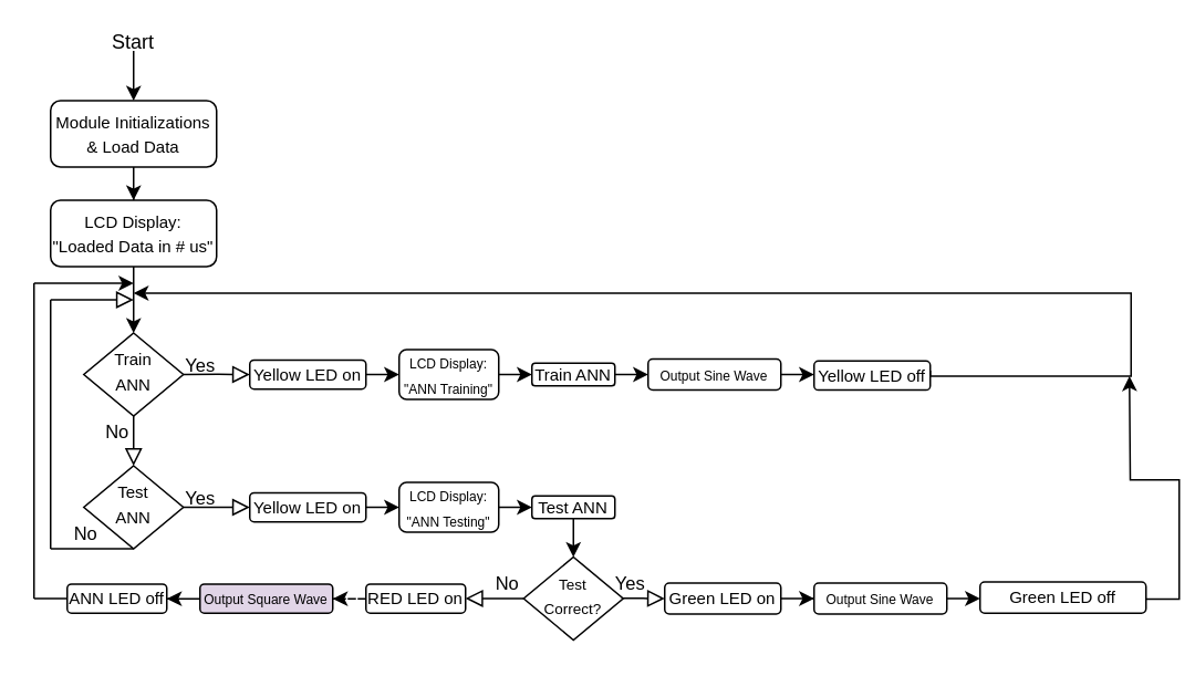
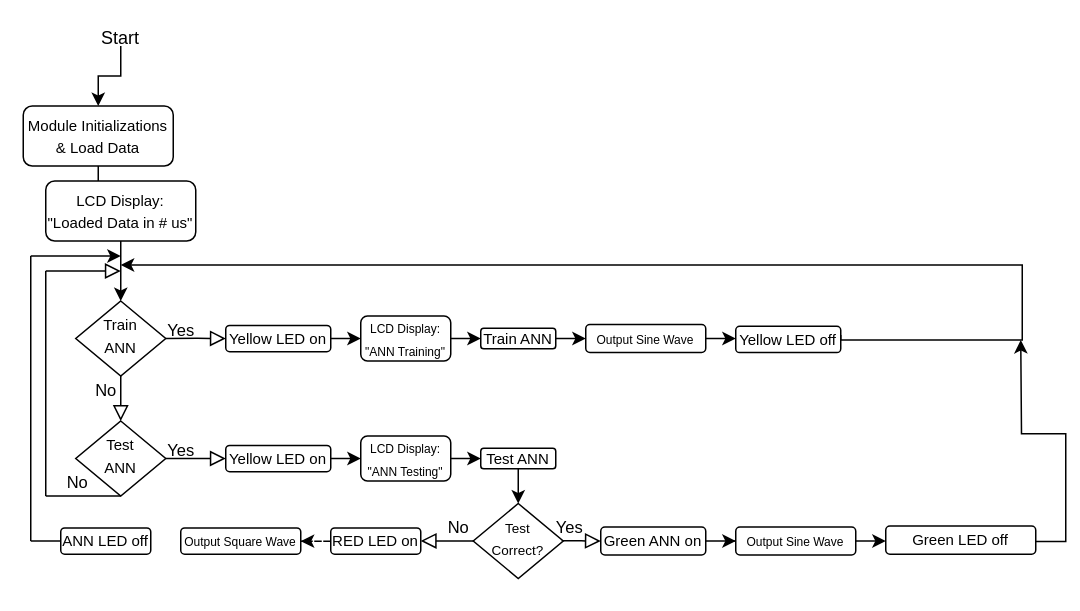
  <mxCell id="0" />
  <mxCell id="1" parent="0" />
  <mxCell id="2" value="" style="edgeStyle=orthogonalEdgeStyle;rounded=0;orthogonalLoop=1;jettySize=auto;html=1;" edge="1" parent="1" source="3" target="20"><mxGeometry relative="1" as="geometry" /></mxCell>
- <mxCell id="3" value="&lt;font style=&quot;font-size: 10px;&quot;&gt;Module Initializations &amp;amp; Load Data&lt;/font&gt;" style="rounded=1;whiteSpace=wrap;html=1;fontSize=12;glass=0;strokeWidth=1;shadow=0;" parent="1" vertex="1"><mxGeometry x="30" y="60" width="100" height="40" as="geometry" /></mxCell>
+ <mxCell id="3" value="&lt;font style=&quot;font-size: 10px;&quot;&gt;Module Initializations &amp;amp; Load Data&lt;/font&gt;" style="rounded=1;whiteSpace=wrap;html=1;fontSize=12;glass=0;strokeWidth=1;shadow=0;" parent="1" vertex="1"><mxGeometry x="15" y="70" width="100" height="40" as="geometry" /></mxCell>
  <mxCell id="4" value="No" style="rounded=0;html=1;jettySize=auto;orthogonalLoop=1;fontSize=11;endArrow=block;endFill=0;endSize=8;strokeWidth=1;shadow=0;labelBackgroundColor=none;edgeStyle=orthogonalEdgeStyle;" parent="1" source="6" edge="1"><mxGeometry x="-0.345" y="-10" relative="1" as="geometry"><mxPoint as="offset" /><mxPoint x="80" y="280" as="targetPoint" /></mxGeometry></mxCell>
  <mxCell id="5" value="Yes" style="edgeStyle=orthogonalEdgeStyle;rounded=0;html=1;jettySize=auto;orthogonalLoop=1;fontSize=11;endArrow=block;endFill=0;endSize=8;strokeWidth=1;shadow=0;labelBackgroundColor=none;entryX=0;entryY=0.5;entryDx=0;entryDy=0;" parent="1" target="8" edge="1"><mxGeometry x="-0.5" y="5" relative="1" as="geometry"><mxPoint as="offset" /><mxPoint x="110" y="224.92" as="sourcePoint" /><mxPoint x="140" y="224.92" as="targetPoint" /><Array as="points"><mxPoint x="131" y="225" /></Array></mxGeometry></mxCell>
  <mxCell id="6" value="&lt;font style=&quot;font-size: 10px;&quot;&gt;Train&lt;/font&gt;&lt;div&gt;&lt;font style=&quot;font-size: 10px;&quot;&gt;ANN&lt;/font&gt;&lt;/div&gt;" style="rhombus;whiteSpace=wrap;html=1;shadow=0;fontFamily=Helvetica;fontSize=12;align=center;strokeWidth=1;spacing=6;spacingTop=-4;" parent="1" vertex="1"><mxGeometry x="50" y="200" width="60" height="50" as="geometry" /></mxCell>
  <mxCell id="7" style="edgeStyle=orthogonalEdgeStyle;rounded=0;orthogonalLoop=1;jettySize=auto;html=1;exitX=1;exitY=0.5;exitDx=0;exitDy=0;entryX=0;entryY=0.5;entryDx=0;entryDy=0;" edge="1" parent="1" source="8" target="22"><mxGeometry relative="1" as="geometry" /></mxCell>
  <mxCell id="8" value="&lt;font style=&quot;font-size: 10px;&quot;&gt;Yellow LED on&lt;/font&gt;" style="rounded=1;whiteSpace=wrap;html=1;fontSize=12;glass=0;strokeWidth=1;shadow=0;" parent="1" vertex="1"><mxGeometry x="150" y="216.25" width="70" height="17.5" as="geometry" /></mxCell>
  <mxCell id="9" style="edgeStyle=orthogonalEdgeStyle;rounded=0;orthogonalLoop=1;jettySize=auto;html=1;exitX=0.5;exitY=1;exitDx=0;exitDy=0;" edge="1" parent="1" source="10" target="3"><mxGeometry relative="1" as="geometry" /></mxCell>
  <mxCell id="10" value="Start" style="text;html=1;align=center;verticalAlign=middle;whiteSpace=wrap;rounded=0;" vertex="1" parent="1"><mxGeometry x="65" y="20" width="30" height="10" as="geometry" /></mxCell>
  <mxCell id="11" value="&lt;font style=&quot;font-size: 10px;&quot;&gt;Test&lt;/font&gt;&lt;div&gt;&lt;font style=&quot;font-size: 10px;&quot;&gt;ANN&lt;/font&gt;&lt;/div&gt;" style="rhombus;whiteSpace=wrap;html=1;shadow=0;fontFamily=Helvetica;fontSize=12;align=center;strokeWidth=1;spacing=6;spacingTop=-4;" vertex="1" parent="1"><mxGeometry x="50" y="280" width="60" height="50" as="geometry" /></mxCell>
  <mxCell id="12" value="" style="endArrow=none;html=1;rounded=0;" edge="1" parent="1"><mxGeometry width="50" height="50" relative="1" as="geometry"><mxPoint x="30" y="330" as="sourcePoint" /><mxPoint x="30" y="180" as="targetPoint" /></mxGeometry></mxCell>
  <mxCell id="13" value="" style="endArrow=none;html=1;rounded=0;entryX=0.5;entryY=1;entryDx=0;entryDy=0;" edge="1" parent="1" target="11"><mxGeometry width="50" height="50" relative="1" as="geometry"><mxPoint x="30" y="330" as="sourcePoint" /><mxPoint x="40" y="190" as="targetPoint" /></mxGeometry></mxCell>
  <mxCell id="14" value="No" style="edgeLabel;html=1;align=center;verticalAlign=middle;resizable=0;points=[];" vertex="1" connectable="0" parent="13"><mxGeometry x="-0.01" relative="1" as="geometry"><mxPoint x="-5" y="-10" as="offset" /></mxGeometry></mxCell>
  <mxCell id="15" value="" style="rounded=0;html=1;jettySize=auto;orthogonalLoop=1;fontSize=11;endArrow=block;endFill=0;endSize=8;strokeWidth=1;shadow=0;labelBackgroundColor=none;edgeStyle=orthogonalEdgeStyle;" edge="1" parent="1"><mxGeometry relative="1" as="geometry"><mxPoint x="30" y="180" as="sourcePoint" /><mxPoint x="80" y="180" as="targetPoint" /></mxGeometry></mxCell>
  <mxCell id="16" style="edgeStyle=orthogonalEdgeStyle;rounded=0;orthogonalLoop=1;jettySize=auto;html=1;exitX=1;exitY=0.5;exitDx=0;exitDy=0;entryX=0;entryY=0.5;entryDx=0;entryDy=0;" edge="1" parent="1" source="17" target="26"><mxGeometry relative="1" as="geometry" /></mxCell>
  <mxCell id="17" value="&lt;font style=&quot;font-size: 10px;&quot;&gt;Yellow LED on&lt;/font&gt;" style="rounded=1;whiteSpace=wrap;html=1;fontSize=12;glass=0;strokeWidth=1;shadow=0;" vertex="1" parent="1"><mxGeometry x="150" y="296.25" width="70" height="17.5" as="geometry" /></mxCell>
  <mxCell id="18" value="Yes" style="edgeStyle=orthogonalEdgeStyle;rounded=0;html=1;jettySize=auto;orthogonalLoop=1;fontSize=11;endArrow=block;endFill=0;endSize=8;strokeWidth=1;shadow=0;labelBackgroundColor=none;entryX=0;entryY=0.5;entryDx=0;entryDy=0;" edge="1" parent="1"><mxGeometry x="-0.5" y="5" relative="1" as="geometry"><mxPoint as="offset" /><mxPoint x="110" y="304.95" as="sourcePoint" /><mxPoint x="150" y="305.03" as="targetPoint" /><Array as="points"><mxPoint x="131" y="305.03" /></Array></mxGeometry></mxCell>
  <mxCell id="19" value="" style="edgeStyle=orthogonalEdgeStyle;rounded=0;orthogonalLoop=1;jettySize=auto;html=1;" edge="1" parent="1" source="20" target="6"><mxGeometry relative="1" as="geometry" /></mxCell>
  <mxCell id="20" value="&lt;font style=&quot;font-size: 10px;&quot;&gt;LCD Display:&lt;/font&gt;&lt;div&gt;&lt;font style=&quot;font-size: 10px;&quot;&gt;&quot;Loaded Data in # us&quot;&lt;/font&gt;&lt;/div&gt;" style="rounded=1;whiteSpace=wrap;html=1;fontSize=12;glass=0;strokeWidth=1;shadow=0;" vertex="1" parent="1"><mxGeometry x="30" y="120" width="100" height="40" as="geometry" /></mxCell>
  <mxCell id="21" style="edgeStyle=orthogonalEdgeStyle;rounded=0;orthogonalLoop=1;jettySize=auto;html=1;exitX=1;exitY=0.5;exitDx=0;exitDy=0;entryX=0;entryY=0.5;entryDx=0;entryDy=0;" edge="1" parent="1" source="22" target="28"><mxGeometry relative="1" as="geometry" /></mxCell>
  <mxCell id="22" value="&lt;font style=&quot;font-size: 8px;&quot;&gt;LCD Display:&lt;/font&gt;&lt;div&gt;&lt;font style=&quot;font-size: 8px;&quot;&gt;&quot;ANN Training&quot;&lt;/font&gt;&lt;/div&gt;" style="rounded=1;whiteSpace=wrap;html=1;fontSize=12;glass=0;strokeWidth=1;shadow=0;" vertex="1" parent="1"><mxGeometry x="240" y="210" width="60" height="30" as="geometry" /></mxCell>
  <mxCell id="23" value="" style="edgeStyle=orthogonalEdgeStyle;rounded=0;orthogonalLoop=1;jettySize=auto;html=1;" edge="1" parent="1" source="24" target="29"><mxGeometry relative="1" as="geometry" /></mxCell>
  <mxCell id="24" value="&lt;font style=&quot;font-size: 10px;&quot;&gt;Test ANN&lt;/font&gt;" style="rounded=1;whiteSpace=wrap;html=1;fontSize=12;glass=0;strokeWidth=1;shadow=0;" vertex="1" parent="1"><mxGeometry x="320" y="298.13" width="50" height="13.75" as="geometry" /></mxCell>
  <mxCell id="25" style="edgeStyle=orthogonalEdgeStyle;rounded=0;orthogonalLoop=1;jettySize=auto;html=1;exitX=1;exitY=0.5;exitDx=0;exitDy=0;entryX=0;entryY=0.5;entryDx=0;entryDy=0;" edge="1" parent="1" source="26" target="24"><mxGeometry relative="1" as="geometry" /></mxCell>
  <mxCell id="26" value="&lt;font style=&quot;font-size: 8px;&quot;&gt;LCD Display:&lt;/font&gt;&lt;div&gt;&lt;font style=&quot;font-size: 8px;&quot;&gt;&quot;ANN Testing&quot;&lt;/font&gt;&lt;/div&gt;" style="rounded=1;whiteSpace=wrap;html=1;fontSize=12;glass=0;strokeWidth=1;shadow=0;" vertex="1" parent="1"><mxGeometry x="240" y="290" width="60" height="30" as="geometry" /></mxCell>
  <mxCell id="27" value="" style="edgeStyle=orthogonalEdgeStyle;rounded=0;orthogonalLoop=1;jettySize=auto;html=1;" edge="1" parent="1" source="28"><mxGeometry relative="1" as="geometry"><mxPoint x="390.012" y="225" as="targetPoint" /></mxGeometry></mxCell>
  <mxCell id="28" value="&lt;font style=&quot;font-size: 10px;&quot;&gt;Train ANN&lt;/font&gt;" style="rounded=1;whiteSpace=wrap;html=1;fontSize=12;glass=0;strokeWidth=1;shadow=0;" vertex="1" parent="1"><mxGeometry x="320" y="218.13" width="50" height="13.75" as="geometry" /></mxCell>
  <mxCell id="29" value="&lt;font style=&quot;font-size: 9px;&quot;&gt;Test &lt;/font&gt;&lt;font style=&quot;font-size: 9px;&quot;&gt;Correct?&lt;/font&gt;" style="rhombus;whiteSpace=wrap;html=1;shadow=0;fontFamily=Helvetica;fontSize=12;align=center;strokeWidth=1;spacing=6;spacingTop=-4;" vertex="1" parent="1"><mxGeometry x="315" y="335" width="60" height="50" as="geometry" /></mxCell>
  <mxCell id="30" value="" style="endArrow=none;html=1;rounded=0;" edge="1" parent="1"><mxGeometry width="50" height="50" relative="1" as="geometry"><mxPoint x="20" y="360" as="sourcePoint" /><mxPoint x="20" y="170" as="targetPoint" /></mxGeometry></mxCell>
  <mxCell id="31" value="" style="rounded=0;html=1;jettySize=auto;orthogonalLoop=1;fontSize=11;endArrow=block;endFill=0;endSize=8;strokeWidth=1;shadow=0;labelBackgroundColor=none;edgeStyle=orthogonalEdgeStyle;exitX=0;exitY=0.5;exitDx=0;exitDy=0;" edge="1" parent="1" source="29"><mxGeometry relative="1" as="geometry"><mxPoint x="310" y="359.95" as="sourcePoint" /><mxPoint x="280" y="359.95" as="targetPoint" /></mxGeometry></mxCell>
  <mxCell id="32" value="No" style="edgeLabel;html=1;align=center;verticalAlign=middle;resizable=0;points=[];" vertex="1" connectable="0" parent="31"><mxGeometry x="-0.41" y="1" relative="1" as="geometry"><mxPoint y="-10" as="offset" /></mxGeometry></mxCell>
  <mxCell id="33" value="" style="edgeStyle=orthogonalEdgeStyle;rounded=0;orthogonalLoop=1;jettySize=auto;html=1;dashed=1;" edge="1" parent="1" source="34" target="36"><mxGeometry relative="1" as="geometry" /></mxCell>
  <mxCell id="34" value="&lt;font style=&quot;font-size: 10px;&quot;&gt;RED LED on&lt;/font&gt;" style="rounded=1;whiteSpace=wrap;html=1;fontSize=12;glass=0;strokeWidth=1;shadow=0;" vertex="1" parent="1"><mxGeometry x="220" y="351.25" width="60" height="17.5" as="geometry" /></mxCell>
- <mxCell id="35" value="" style="edgeStyle=orthogonalEdgeStyle;rounded=0;orthogonalLoop=1;jettySize=auto;html=1;" edge="1" parent="1" source="36" target="37"><mxGeometry relative="1" as="geometry" /></mxCell>
- <mxCell id="36" value="&lt;font style=&quot;font-size: 8px;&quot;&gt;Output Square Wave&lt;/font&gt;" style="rounded=1;whiteSpace=wrap;html=1;fontSize=12;glass=0;strokeWidth=1;shadow=0;fillColor=#e1d5e7;" vertex="1" parent="1"><mxGeometry x="120" y="351.25" width="80" height="17.5" as="geometry" /></mxCell>
+ <mxCell id="36" value="&lt;font style=&quot;font-size: 8px;&quot;&gt;Output Square Wave&lt;/font&gt;" style="rounded=1;whiteSpace=wrap;html=1;fontSize=12;glass=0;strokeWidth=1;shadow=0;" vertex="1" parent="1"><mxGeometry x="120" y="351.25" width="80" height="17.5" as="geometry" /></mxCell>
  <mxCell id="37" value="&lt;font style=&quot;font-size: 10px;&quot;&gt;ANN LED off&lt;/font&gt;" style="rounded=1;whiteSpace=wrap;html=1;fontSize=12;glass=0;strokeWidth=1;shadow=0;" vertex="1" parent="1"><mxGeometry x="40" y="351.25" width="60" height="17.5" as="geometry" /></mxCell>
  <mxCell id="38" value="" style="endArrow=none;html=1;rounded=0;" edge="1" parent="1"><mxGeometry width="50" height="50" relative="1" as="geometry"><mxPoint x="20" y="360" as="sourcePoint" /><mxPoint x="40" y="360" as="targetPoint" /></mxGeometry></mxCell>
  <mxCell id="39" style="edgeStyle=orthogonalEdgeStyle;rounded=0;orthogonalLoop=1;jettySize=auto;html=1;entryX=0;entryY=0.5;entryDx=0;entryDy=0;" edge="1" parent="1"><mxGeometry relative="1" as="geometry"><mxPoint x="20" y="170" as="sourcePoint" /><mxPoint x="80" y="170" as="targetPoint" /></mxGeometry></mxCell>
  <mxCell id="40" value="" style="edgeStyle=orthogonalEdgeStyle;rounded=0;orthogonalLoop=1;jettySize=auto;html=1;" edge="1" parent="1" source="41" target="45"><mxGeometry relative="1" as="geometry" /></mxCell>
  <mxCell id="41" value="&lt;font style=&quot;font-size: 8px;&quot;&gt;Output Sine Wave&lt;/font&gt;" style="rounded=1;whiteSpace=wrap;html=1;fontSize=12;glass=0;strokeWidth=1;shadow=0;" vertex="1" parent="1"><mxGeometry x="490" y="350.63" width="80" height="18.75" as="geometry" /></mxCell>
  <mxCell id="42" value="" style="edgeStyle=orthogonalEdgeStyle;rounded=0;orthogonalLoop=1;jettySize=auto;html=1;" edge="1" parent="1" source="43" target="41"><mxGeometry relative="1" as="geometry" /></mxCell>
- <mxCell id="43" value="&lt;font style=&quot;font-size: 10px;&quot;&gt;Green LED on&lt;/font&gt;" style="rounded=1;whiteSpace=wrap;html=1;fontSize=12;glass=0;strokeWidth=1;shadow=0;" vertex="1" parent="1"><mxGeometry x="400" y="350.63" width="70" height="18.75" as="geometry" /></mxCell>
+ <mxCell id="43" value="&lt;font style=&quot;font-size: 10px;&quot;&gt;Green ANN on&lt;/font&gt;" style="rounded=1;whiteSpace=wrap;html=1;fontSize=12;glass=0;strokeWidth=1;shadow=0;" vertex="1" parent="1"><mxGeometry x="400" y="350.63" width="70" height="18.75" as="geometry" /></mxCell>
  <mxCell id="44" style="edgeStyle=orthogonalEdgeStyle;rounded=0;orthogonalLoop=1;jettySize=auto;html=1;exitX=1.001;exitY=0.554;exitDx=0;exitDy=0;exitPerimeter=0;" edge="1" parent="1" source="45"><mxGeometry relative="1" as="geometry"><mxPoint x="680" y="226" as="targetPoint" /><mxPoint x="660" y="355.396" as="sourcePoint" /></mxGeometry></mxCell>
  <mxCell id="45" value="&lt;font style=&quot;font-size: 10px;&quot;&gt;Green LED off&lt;/font&gt;" style="rounded=1;whiteSpace=wrap;html=1;fontSize=12;glass=0;strokeWidth=1;shadow=0;" vertex="1" parent="1"><mxGeometry x="590" y="350" width="100" height="18.75" as="geometry" /></mxCell>
  <mxCell id="46" value="" style="edgeStyle=orthogonalEdgeStyle;rounded=0;orthogonalLoop=1;jettySize=auto;html=1;" edge="1" parent="1" source="47" target="49"><mxGeometry relative="1" as="geometry" /></mxCell>
  <mxCell id="47" value="&lt;font style=&quot;font-size: 8px;&quot;&gt;Output Sine Wave&lt;/font&gt;" style="rounded=1;whiteSpace=wrap;html=1;fontSize=12;glass=0;strokeWidth=1;shadow=0;" vertex="1" parent="1"><mxGeometry x="390" y="215.63" width="80" height="18.75" as="geometry" /></mxCell>
  <mxCell id="48" style="edgeStyle=orthogonalEdgeStyle;rounded=0;orthogonalLoop=1;jettySize=auto;html=1;exitX=1;exitY=0.5;exitDx=0;exitDy=0;" edge="1" parent="1"><mxGeometry relative="1" as="geometry"><mxPoint x="80" y="176" as="targetPoint" /><mxPoint x="560" y="222.63" as="sourcePoint" /><Array as="points"><mxPoint x="560" y="226" /><mxPoint x="681" y="226" /><mxPoint x="681" y="176" /></Array></mxGeometry></mxCell>
  <mxCell id="49" value="&lt;font style=&quot;font-size: 10px;&quot;&gt;Yellow LED off&lt;/font&gt;" style="rounded=1;whiteSpace=wrap;html=1;fontSize=12;glass=0;strokeWidth=1;shadow=0;" vertex="1" parent="1"><mxGeometry x="490" y="216.88" width="70" height="17.5" as="geometry" /></mxCell>
  <mxCell id="50" value="Yes" style="edgeStyle=orthogonalEdgeStyle;rounded=0;html=1;jettySize=auto;orthogonalLoop=1;fontSize=11;endArrow=block;endFill=0;endSize=8;strokeWidth=1;shadow=0;labelBackgroundColor=none;" edge="1" parent="1"><mxGeometry x="-0.618" y="9" relative="1" as="geometry"><mxPoint as="offset" /><mxPoint x="374" y="359.86" as="sourcePoint" /><mxPoint x="400" y="360" as="targetPoint" /><Array as="points"><mxPoint x="387" y="360" /></Array></mxGeometry></mxCell>
